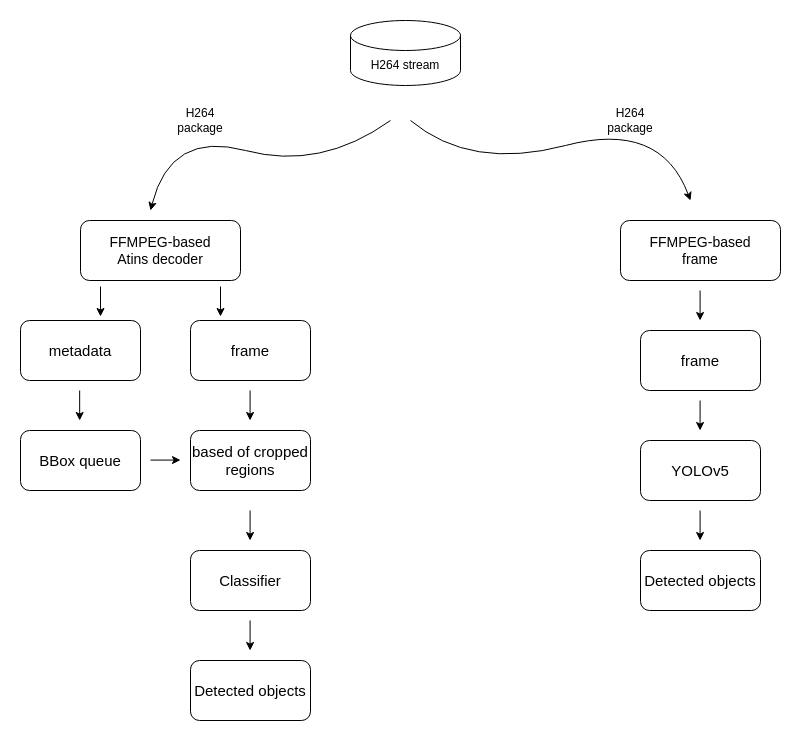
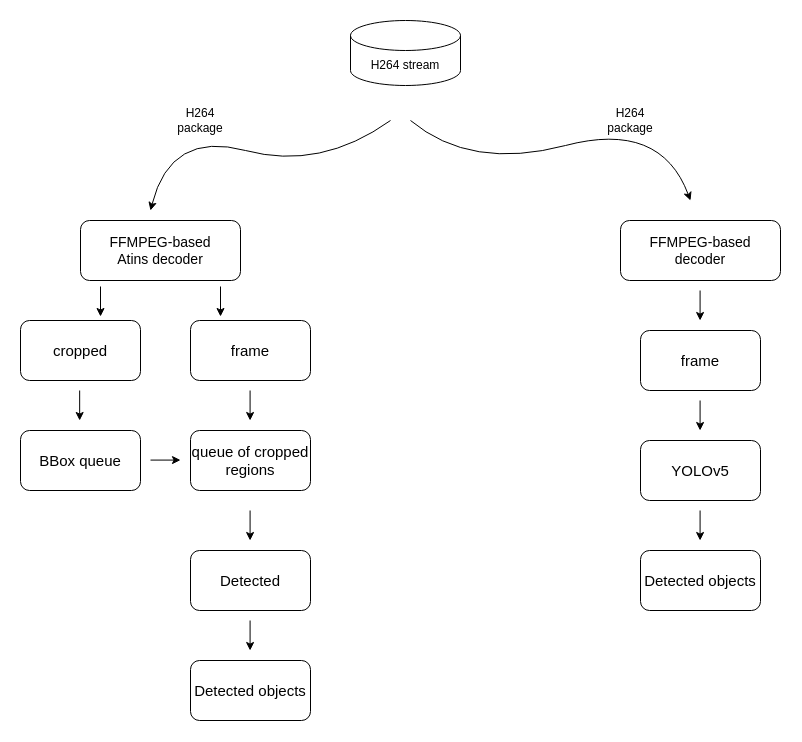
  <mxCell id="0" />
  <mxCell id="1" parent="0" />
  <mxCell id="2" value="H264 stream" style="shape=cylinder3;whiteSpace=wrap;html=1;boundedLbl=1;backgroundOutline=1;size=15;" vertex="1" parent="1"><mxGeometry x="350" y="20" width="110" height="65" as="geometry" /></mxCell>
  <mxCell id="3" value="" style="curved=1;endArrow=classic;html=1;" edge="1" parent="1"><mxGeometry width="50" height="50" relative="1" as="geometry"><mxPoint x="390" y="120" as="sourcePoint" /><mxPoint x="150" y="210" as="targetPoint" /><Array as="points"><mxPoint x="320" y="170" /><mxPoint x="170" y="130" /></Array></mxGeometry></mxCell>
  <mxCell id="4" value="" style="curved=1;endArrow=classic;html=1;" edge="1" parent="1"><mxGeometry width="50" height="50" relative="1" as="geometry"><mxPoint x="410" y="120" as="sourcePoint" /><mxPoint x="690" y="200" as="targetPoint" /><Array as="points"><mxPoint x="470" y="170" /><mxPoint x="660" y="120" /></Array></mxGeometry></mxCell>
  <mxCell id="5" value="H264 package" style="text;html=1;strokeColor=none;fillColor=none;align=center;verticalAlign=middle;whiteSpace=wrap;rounded=0;" vertex="1" parent="1"><mxGeometry x="180" y="110" width="40" height="20" as="geometry" /></mxCell>
  <mxCell id="6" value="H264 package" style="text;html=1;strokeColor=none;fillColor=none;align=center;verticalAlign=middle;whiteSpace=wrap;rounded=0;" vertex="1" parent="1"><mxGeometry x="610" y="110" width="40" height="20" as="geometry" /></mxCell>
  <mxCell id="7" value="&lt;font style=&quot;font-size: 14px&quot;&gt;FFMPEG-based&lt;br&gt;Atins decoder&lt;/font&gt;" style="rounded=1;whiteSpace=wrap;html=1;" vertex="1" parent="1"><mxGeometry x="80" y="220" width="160" height="60" as="geometry" /></mxCell>
- <mxCell id="8" value="&lt;font style=&quot;font-size: 14px&quot;&gt;FFMPEG-based&lt;br&gt;frame&lt;/font&gt;" style="rounded=1;whiteSpace=wrap;html=1;" vertex="1" parent="1"><mxGeometry x="620" y="220" width="160" height="60" as="geometry" /></mxCell>
- <mxCell id="9" value="&lt;font style=&quot;font-size: 15px&quot;&gt;metadata&lt;/font&gt;" style="rounded=1;whiteSpace=wrap;html=1;" vertex="1" parent="1"><mxGeometry x="20" y="320" width="120" height="60" as="geometry" /></mxCell>
+ <mxCell id="8" value="&lt;font style=&quot;font-size: 14px&quot;&gt;FFMPEG-based&lt;br&gt;decoder&lt;/font&gt;" style="rounded=1;whiteSpace=wrap;html=1;" vertex="1" parent="1"><mxGeometry x="620" y="220" width="160" height="60" as="geometry" /></mxCell>
+ <mxCell id="9" value="&lt;font style=&quot;font-size: 15px&quot;&gt;cropped&lt;/font&gt;" style="rounded=1;whiteSpace=wrap;html=1;" vertex="1" parent="1"><mxGeometry x="20" y="320" width="120" height="60" as="geometry" /></mxCell>
  <mxCell id="10" value="&lt;font style=&quot;font-size: 15px&quot;&gt;frame&lt;/font&gt;" style="rounded=1;whiteSpace=wrap;html=1;" vertex="1" parent="1"><mxGeometry x="190" y="320" width="120" height="60" as="geometry" /></mxCell>
  <mxCell id="11" value="&lt;font style=&quot;font-size: 15px&quot;&gt;BBox queue&lt;/font&gt;" style="rounded=1;whiteSpace=wrap;html=1;" vertex="1" parent="1"><mxGeometry x="20" y="430" width="120" height="60" as="geometry" /></mxCell>
- <mxCell id="12" value="&lt;span style=&quot;font-size: 15px&quot;&gt;based of cropped regions&lt;/span&gt;" style="rounded=1;whiteSpace=wrap;html=1;" vertex="1" parent="1"><mxGeometry x="190" y="430" width="120" height="60" as="geometry" /></mxCell>
- <mxCell id="13" value="&lt;font style=&quot;font-size: 15px&quot;&gt;Classifier&lt;/font&gt;" style="rounded=1;whiteSpace=wrap;html=1;" vertex="1" parent="1"><mxGeometry x="190" y="550" width="120" height="60" as="geometry" /></mxCell>
+ <mxCell id="12" value="&lt;span style=&quot;font-size: 15px&quot;&gt;queue of cropped regions&lt;/span&gt;" style="rounded=1;whiteSpace=wrap;html=1;" vertex="1" parent="1"><mxGeometry x="190" y="430" width="120" height="60" as="geometry" /></mxCell>
+ <mxCell id="13" value="&lt;font style=&quot;font-size: 15px&quot;&gt;Detected&lt;/font&gt;" style="rounded=1;whiteSpace=wrap;html=1;" vertex="1" parent="1"><mxGeometry x="190" y="550" width="120" height="60" as="geometry" /></mxCell>
  <mxCell id="14" value="" style="endArrow=classic;html=1;" edge="1" parent="1"><mxGeometry width="50" height="50" relative="1" as="geometry"><mxPoint x="100" y="286" as="sourcePoint" /><mxPoint x="100" y="316" as="targetPoint" /></mxGeometry></mxCell>
  <mxCell id="15" value="" style="endArrow=classic;html=1;" edge="1" parent="1"><mxGeometry width="50" height="50" relative="1" as="geometry"><mxPoint x="220" y="286" as="sourcePoint" /><mxPoint x="220" y="316" as="targetPoint" /></mxGeometry></mxCell>
  <mxCell id="16" value="" style="endArrow=classic;html=1;" edge="1" parent="1"><mxGeometry width="50" height="50" relative="1" as="geometry"><mxPoint x="79.17" y="390" as="sourcePoint" /><mxPoint x="79.17" y="420" as="targetPoint" /></mxGeometry></mxCell>
  <mxCell id="17" value="" style="endArrow=classic;html=1;" edge="1" parent="1"><mxGeometry width="50" height="50" relative="1" as="geometry"><mxPoint x="249.58" y="390" as="sourcePoint" /><mxPoint x="249.58" y="420" as="targetPoint" /></mxGeometry></mxCell>
  <mxCell id="18" value="" style="endArrow=classic;html=1;" edge="1" parent="1"><mxGeometry width="50" height="50" relative="1" as="geometry"><mxPoint x="150" y="459.58" as="sourcePoint" /><mxPoint x="180" y="459.58" as="targetPoint" /></mxGeometry></mxCell>
  <mxCell id="19" value="" style="endArrow=classic;html=1;" edge="1" parent="1"><mxGeometry width="50" height="50" relative="1" as="geometry"><mxPoint x="249.58" y="510" as="sourcePoint" /><mxPoint x="249.58" y="540" as="targetPoint" /></mxGeometry></mxCell>
  <mxCell id="20" value="" style="endArrow=classic;html=1;" edge="1" parent="1"><mxGeometry width="50" height="50" relative="1" as="geometry"><mxPoint x="249.58" y="620" as="sourcePoint" /><mxPoint x="249.58" y="650" as="targetPoint" /></mxGeometry></mxCell>
  <mxCell id="21" value="&lt;font style=&quot;font-size: 15px&quot;&gt;Detected objects&lt;/font&gt;" style="rounded=1;whiteSpace=wrap;html=1;" vertex="1" parent="1"><mxGeometry x="190" y="660" width="120" height="60" as="geometry" /></mxCell>
  <mxCell id="22" value="&lt;font style=&quot;font-size: 15px&quot;&gt;YOLOv5&lt;/font&gt;" style="rounded=1;whiteSpace=wrap;html=1;" vertex="1" parent="1"><mxGeometry x="640" y="440" width="120" height="60" as="geometry" /></mxCell>
  <mxCell id="23" value="&lt;font style=&quot;font-size: 15px&quot;&gt;Detected objects&lt;/font&gt;" style="rounded=1;whiteSpace=wrap;html=1;" vertex="1" parent="1"><mxGeometry x="640" y="550" width="120" height="60" as="geometry" /></mxCell>
  <mxCell id="24" value="" style="endArrow=classic;html=1;" edge="1" parent="1"><mxGeometry width="50" height="50" relative="1" as="geometry"><mxPoint x="699.58" y="290" as="sourcePoint" /><mxPoint x="699.58" y="320" as="targetPoint" /></mxGeometry></mxCell>
  <mxCell id="25" value="" style="endArrow=classic;html=1;" edge="1" parent="1"><mxGeometry width="50" height="50" relative="1" as="geometry"><mxPoint x="699.58" y="510" as="sourcePoint" /><mxPoint x="699.58" y="540" as="targetPoint" /></mxGeometry></mxCell>
  <mxCell id="26" value="&lt;font style=&quot;font-size: 15px&quot;&gt;frame&lt;/font&gt;" style="rounded=1;whiteSpace=wrap;html=1;" vertex="1" parent="1"><mxGeometry x="640" y="330" width="120" height="60" as="geometry" /></mxCell>
  <mxCell id="27" value="" style="endArrow=classic;html=1;" edge="1" parent="1"><mxGeometry width="50" height="50" relative="1" as="geometry"><mxPoint x="699.58" y="400" as="sourcePoint" /><mxPoint x="699.58" y="430" as="targetPoint" /></mxGeometry></mxCell>
